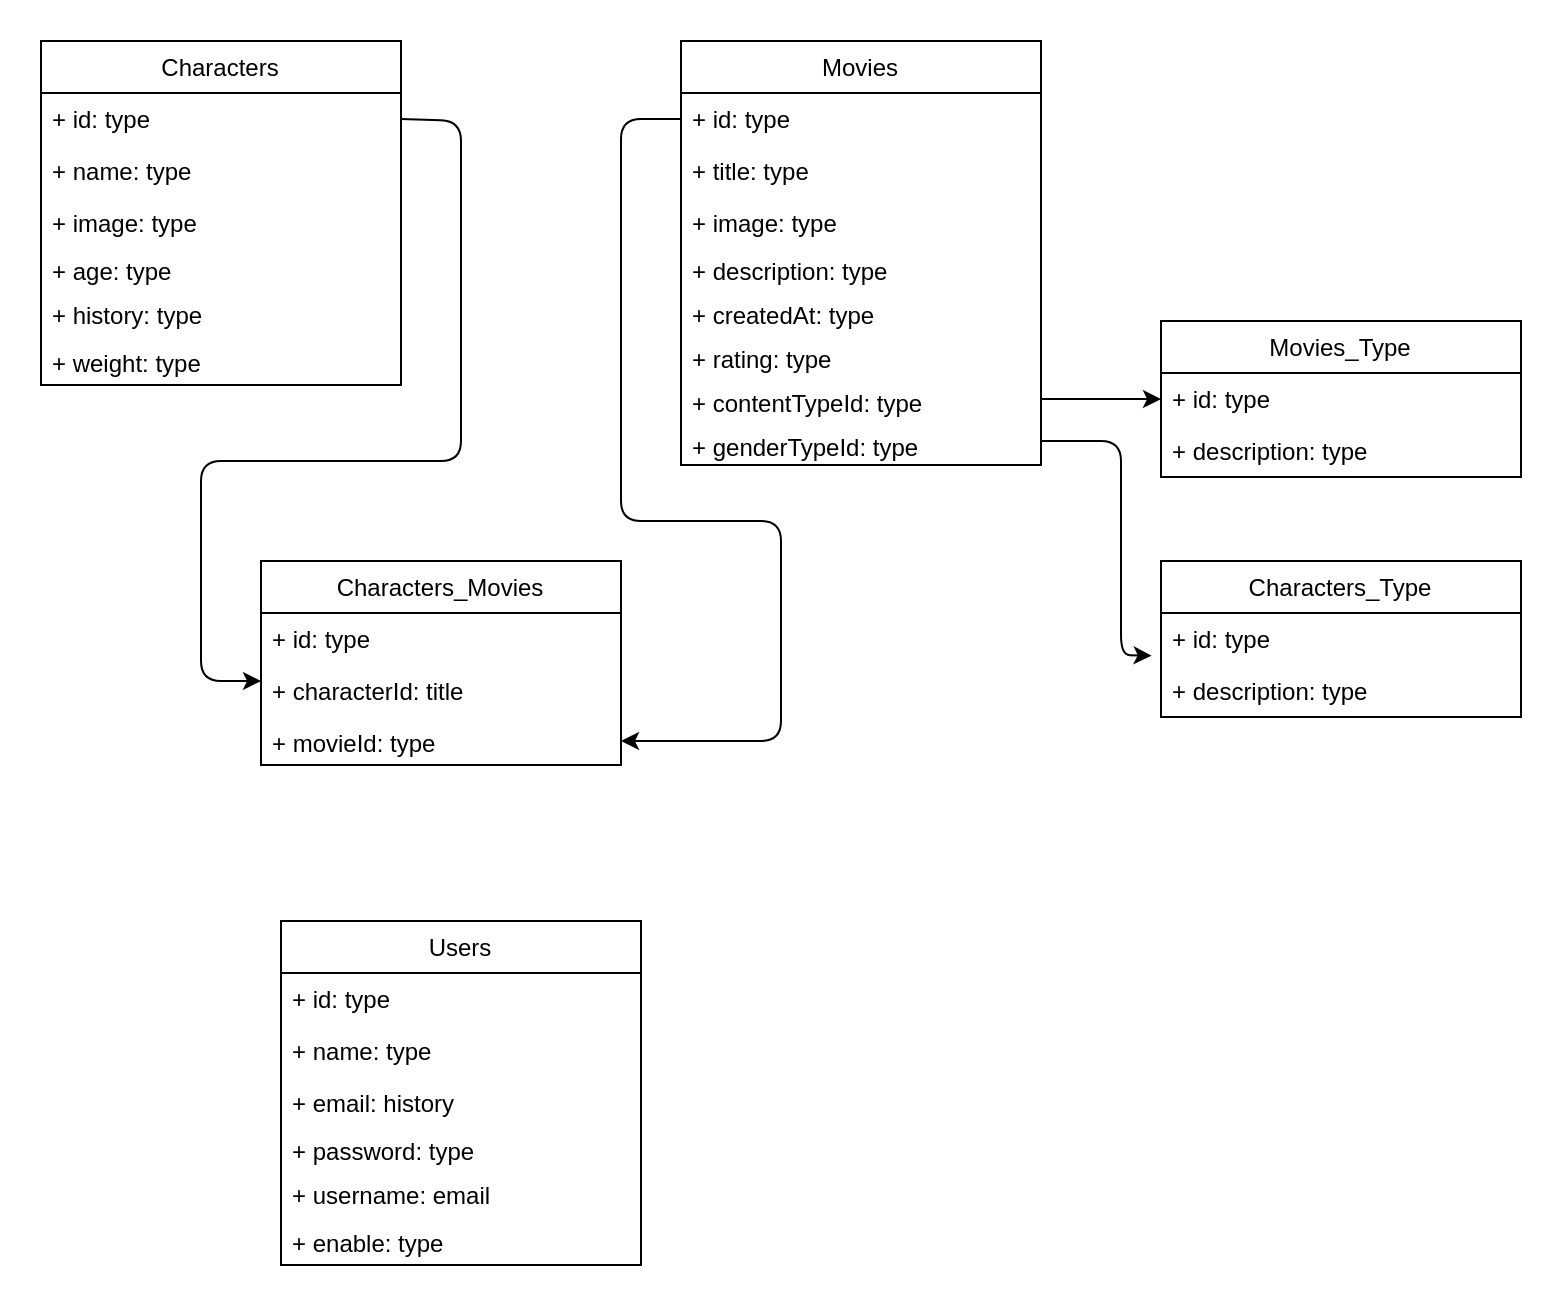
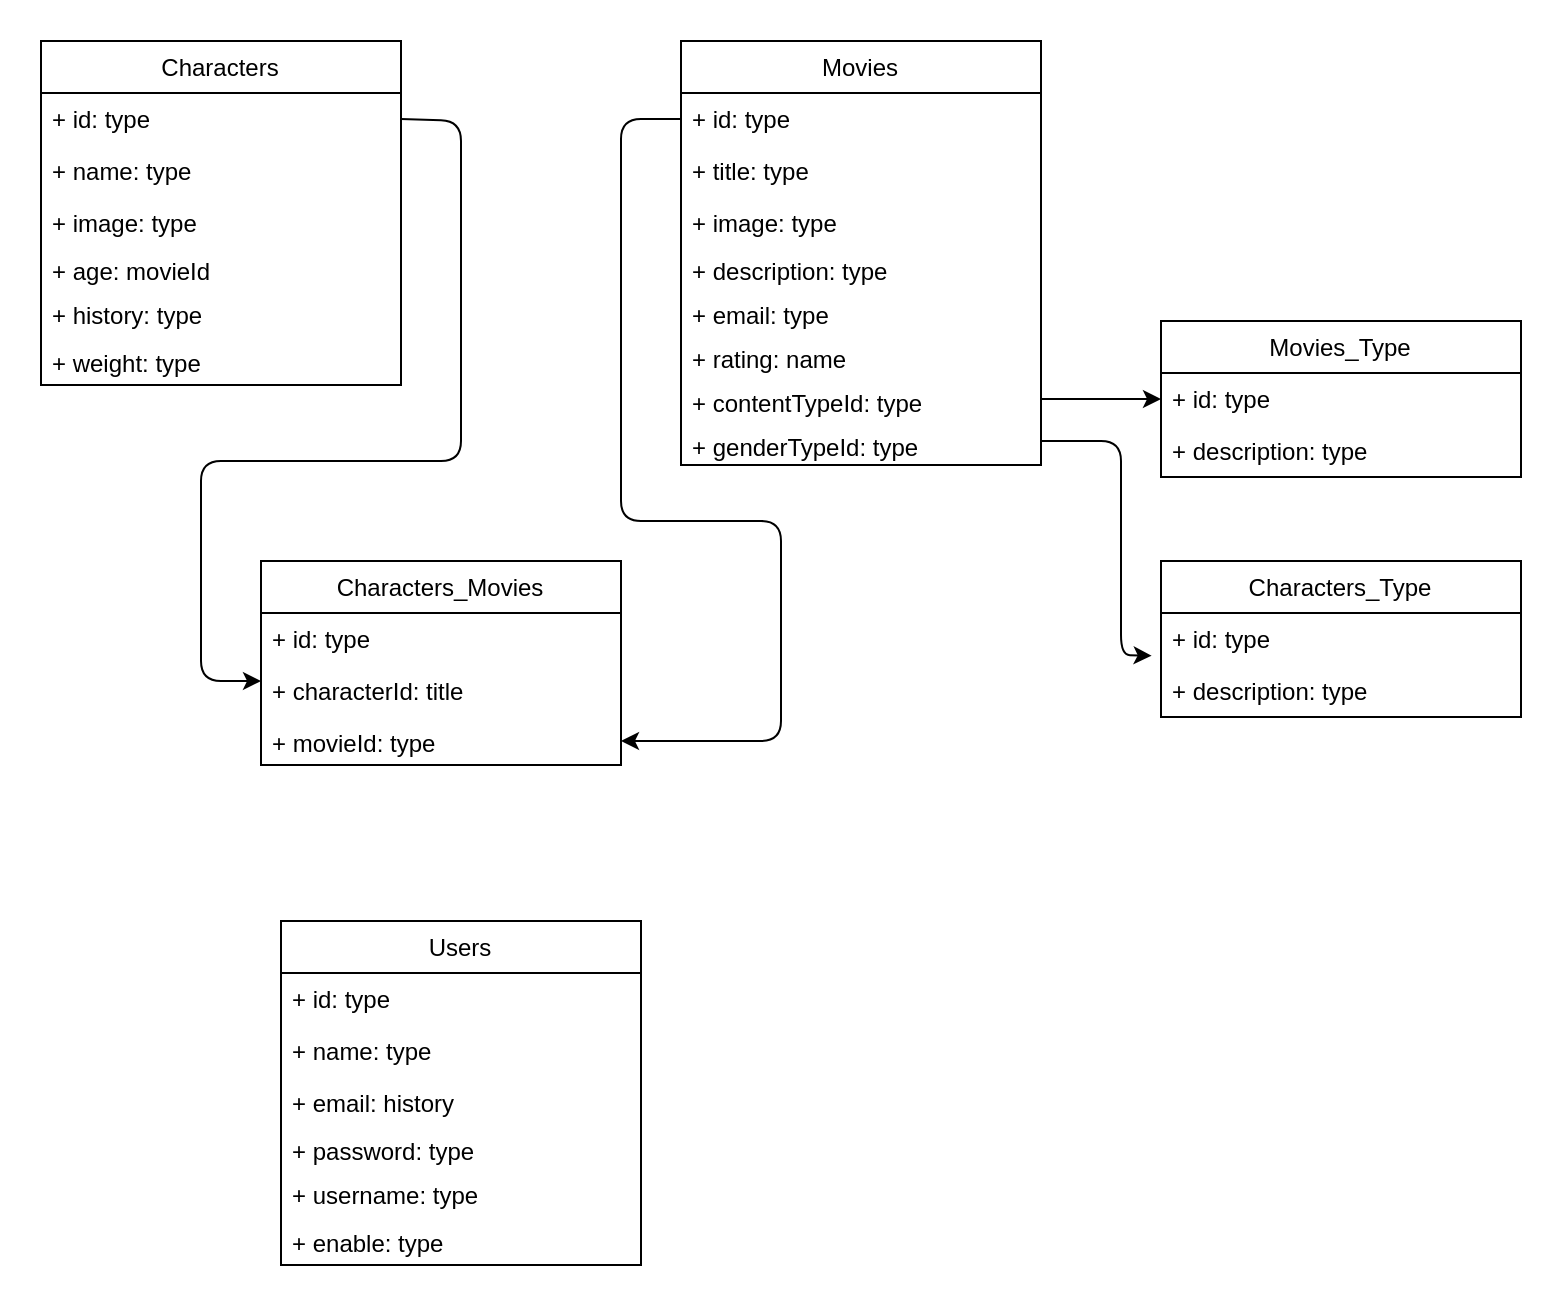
  <mxCell id="0" />
  <mxCell id="1" parent="0" />
  <mxCell id="2" value="Users" style="swimlane;fontStyle=0;childLayout=stackLayout;horizontal=1;startSize=26;fillColor=none;horizontalStack=0;resizeParent=1;resizeParentMax=0;resizeLast=0;collapsible=1;marginBottom=0;" parent="1" vertex="1"><mxGeometry x="140" y="460" width="180" height="172" as="geometry" /></mxCell>
  <mxCell id="3" value="+ id: type" style="text;strokeColor=none;fillColor=none;align=left;verticalAlign=top;spacingLeft=4;spacingRight=4;overflow=hidden;rotatable=0;points=[[0,0.5],[1,0.5]];portConstraint=eastwest;" parent="2" vertex="1"><mxGeometry y="26" width="180" height="26" as="geometry" /></mxCell>
  <mxCell id="4" value="+ name: type" style="text;strokeColor=none;fillColor=none;align=left;verticalAlign=top;spacingLeft=4;spacingRight=4;overflow=hidden;rotatable=0;points=[[0,0.5],[1,0.5]];portConstraint=eastwest;" parent="2" vertex="1"><mxGeometry y="52" width="180" height="26" as="geometry" /></mxCell>
  <mxCell id="5" value="+ email: history&#10;&#10;" style="text;strokeColor=none;fillColor=none;align=left;verticalAlign=top;spacingLeft=4;spacingRight=4;overflow=hidden;rotatable=0;points=[[0,0.5],[1,0.5]];portConstraint=eastwest;" parent="2" vertex="1"><mxGeometry y="78" width="180" height="24" as="geometry" /></mxCell>
  <mxCell id="6" value="+ password: type" style="text;strokeColor=none;fillColor=none;align=left;verticalAlign=top;spacingLeft=4;spacingRight=4;overflow=hidden;rotatable=0;points=[[0,0.5],[1,0.5]];portConstraint=eastwest;" parent="2" vertex="1"><mxGeometry y="102" width="180" height="22" as="geometry" /></mxCell>
- <mxCell id="7" value="+ username: email&#10;&#10;" style="text;strokeColor=none;fillColor=none;align=left;verticalAlign=top;spacingLeft=4;spacingRight=4;overflow=hidden;rotatable=0;points=[[0,0.5],[1,0.5]];portConstraint=eastwest;" parent="2" vertex="1"><mxGeometry y="124" width="180" height="24" as="geometry" /></mxCell>
+ <mxCell id="7" value="+ username: type&#10;&#10;" style="text;strokeColor=none;fillColor=none;align=left;verticalAlign=top;spacingLeft=4;spacingRight=4;overflow=hidden;rotatable=0;points=[[0,0.5],[1,0.5]];portConstraint=eastwest;" parent="2" vertex="1"><mxGeometry y="124" width="180" height="24" as="geometry" /></mxCell>
  <mxCell id="8" value="+ enable: type&#10;&#10;" style="text;strokeColor=none;fillColor=none;align=left;verticalAlign=top;spacingLeft=4;spacingRight=4;overflow=hidden;rotatable=0;points=[[0,0.5],[1,0.5]];portConstraint=eastwest;" parent="2" vertex="1"><mxGeometry y="148" width="180" height="24" as="geometry" /></mxCell>
  <mxCell id="9" value="Characters" style="swimlane;fontStyle=0;childLayout=stackLayout;horizontal=1;startSize=26;fillColor=none;horizontalStack=0;resizeParent=1;resizeParentMax=0;resizeLast=0;collapsible=1;marginBottom=0;" parent="1" vertex="1"><mxGeometry x="20" y="20" width="180" height="172" as="geometry" /></mxCell>
  <mxCell id="10" value="+ id: type" style="text;strokeColor=none;fillColor=none;align=left;verticalAlign=top;spacingLeft=4;spacingRight=4;overflow=hidden;rotatable=0;points=[[0,0.5],[1,0.5]];portConstraint=eastwest;" parent="9" vertex="1"><mxGeometry y="26" width="180" height="26" as="geometry" /></mxCell>
  <mxCell id="11" value="+ name: type" style="text;strokeColor=none;fillColor=none;align=left;verticalAlign=top;spacingLeft=4;spacingRight=4;overflow=hidden;rotatable=0;points=[[0,0.5],[1,0.5]];portConstraint=eastwest;" parent="9" vertex="1"><mxGeometry y="52" width="180" height="26" as="geometry" /></mxCell>
  <mxCell id="12" value="+ image: type&#10;&#10;" style="text;strokeColor=none;fillColor=none;align=left;verticalAlign=top;spacingLeft=4;spacingRight=4;overflow=hidden;rotatable=0;points=[[0,0.5],[1,0.5]];portConstraint=eastwest;" parent="9" vertex="1"><mxGeometry y="78" width="180" height="24" as="geometry" /></mxCell>
- <mxCell id="13" value="+ age: type" style="text;strokeColor=none;fillColor=none;align=left;verticalAlign=top;spacingLeft=4;spacingRight=4;overflow=hidden;rotatable=0;points=[[0,0.5],[1,0.5]];portConstraint=eastwest;" parent="9" vertex="1"><mxGeometry y="102" width="180" height="22" as="geometry" /></mxCell>
+ <mxCell id="13" value="+ age: movieId" style="text;strokeColor=none;fillColor=none;align=left;verticalAlign=top;spacingLeft=4;spacingRight=4;overflow=hidden;rotatable=0;points=[[0,0.5],[1,0.5]];portConstraint=eastwest;" parent="9" vertex="1"><mxGeometry y="102" width="180" height="22" as="geometry" /></mxCell>
  <mxCell id="14" value="+ history: type&#10;&#10;" style="text;strokeColor=none;fillColor=none;align=left;verticalAlign=top;spacingLeft=4;spacingRight=4;overflow=hidden;rotatable=0;points=[[0,0.5],[1,0.5]];portConstraint=eastwest;" parent="9" vertex="1"><mxGeometry y="124" width="180" height="24" as="geometry" /></mxCell>
  <mxCell id="15" value="+ weight: type&#10;&#10;" style="text;strokeColor=none;fillColor=none;align=left;verticalAlign=top;spacingLeft=4;spacingRight=4;overflow=hidden;rotatable=0;points=[[0,0.5],[1,0.5]];portConstraint=eastwest;" parent="9" vertex="1"><mxGeometry y="148" width="180" height="24" as="geometry" /></mxCell>
  <mxCell id="16" value="Movies" style="swimlane;fontStyle=0;childLayout=stackLayout;horizontal=1;startSize=26;fillColor=none;horizontalStack=0;resizeParent=1;resizeParentMax=0;resizeLast=0;collapsible=1;marginBottom=0;" parent="1" vertex="1"><mxGeometry x="340" y="20" width="180" height="212" as="geometry" /></mxCell>
  <mxCell id="17" value="+ id: type" style="text;strokeColor=none;fillColor=none;align=left;verticalAlign=top;spacingLeft=4;spacingRight=4;overflow=hidden;rotatable=0;points=[[0,0.5],[1,0.5]];portConstraint=eastwest;" parent="16" vertex="1"><mxGeometry y="26" width="180" height="26" as="geometry" /></mxCell>
  <mxCell id="18" value="+ title: type" style="text;strokeColor=none;fillColor=none;align=left;verticalAlign=top;spacingLeft=4;spacingRight=4;overflow=hidden;rotatable=0;points=[[0,0.5],[1,0.5]];portConstraint=eastwest;" parent="16" vertex="1"><mxGeometry y="52" width="180" height="26" as="geometry" /></mxCell>
  <mxCell id="19" value="+ image: type&#10;&#10;" style="text;strokeColor=none;fillColor=none;align=left;verticalAlign=top;spacingLeft=4;spacingRight=4;overflow=hidden;rotatable=0;points=[[0,0.5],[1,0.5]];portConstraint=eastwest;" parent="16" vertex="1"><mxGeometry y="78" width="180" height="24" as="geometry" /></mxCell>
  <mxCell id="20" value="+ description: type" style="text;strokeColor=none;fillColor=none;align=left;verticalAlign=top;spacingLeft=4;spacingRight=4;overflow=hidden;rotatable=0;points=[[0,0.5],[1,0.5]];portConstraint=eastwest;" parent="16" vertex="1"><mxGeometry y="102" width="180" height="22" as="geometry" /></mxCell>
- <mxCell id="21" value="+ createdAt: type" style="text;strokeColor=none;fillColor=none;align=left;verticalAlign=top;spacingLeft=4;spacingRight=4;overflow=hidden;rotatable=0;points=[[0,0.5],[1,0.5]];portConstraint=eastwest;" parent="16" vertex="1"><mxGeometry y="124" width="180" height="22" as="geometry" /></mxCell>
- <mxCell id="22" value="+ rating: type" style="text;strokeColor=none;fillColor=none;align=left;verticalAlign=top;spacingLeft=4;spacingRight=4;overflow=hidden;rotatable=0;points=[[0,0.5],[1,0.5]];portConstraint=eastwest;" parent="16" vertex="1"><mxGeometry y="146" width="180" height="22" as="geometry" /></mxCell>
+ <mxCell id="21" value="+ email: type" style="text;strokeColor=none;fillColor=none;align=left;verticalAlign=top;spacingLeft=4;spacingRight=4;overflow=hidden;rotatable=0;points=[[0,0.5],[1,0.5]];portConstraint=eastwest;" parent="16" vertex="1"><mxGeometry y="124" width="180" height="22" as="geometry" /></mxCell>
+ <mxCell id="22" value="+ rating: name" style="text;strokeColor=none;fillColor=none;align=left;verticalAlign=top;spacingLeft=4;spacingRight=4;overflow=hidden;rotatable=0;points=[[0,0.5],[1,0.5]];portConstraint=eastwest;" parent="16" vertex="1"><mxGeometry y="146" width="180" height="22" as="geometry" /></mxCell>
  <mxCell id="23" value="+ contentTypeId: type" style="text;strokeColor=none;fillColor=none;align=left;verticalAlign=top;spacingLeft=4;spacingRight=4;overflow=hidden;rotatable=0;points=[[0,0.5],[1,0.5]];portConstraint=eastwest;" parent="16" vertex="1"><mxGeometry y="168" width="180" height="22" as="geometry" /></mxCell>
  <mxCell id="24" value="+ genderTypeId: type" style="text;strokeColor=none;fillColor=none;align=left;verticalAlign=top;spacingLeft=4;spacingRight=4;overflow=hidden;rotatable=0;points=[[0,0.5],[1,0.5]];portConstraint=eastwest;" parent="16" vertex="1"><mxGeometry y="190" width="180" height="22" as="geometry" /></mxCell>
  <mxCell id="25" value="Characters_Movies" style="swimlane;fontStyle=0;childLayout=stackLayout;horizontal=1;startSize=26;fillColor=none;horizontalStack=0;resizeParent=1;resizeParentMax=0;resizeLast=0;collapsible=1;marginBottom=0;" parent="1" vertex="1"><mxGeometry x="130" y="280" width="180" height="102" as="geometry" /></mxCell>
  <mxCell id="26" value="+ id: type" style="text;strokeColor=none;fillColor=none;align=left;verticalAlign=top;spacingLeft=4;spacingRight=4;overflow=hidden;rotatable=0;points=[[0,0.5],[1,0.5]];portConstraint=eastwest;" parent="25" vertex="1"><mxGeometry y="26" width="180" height="26" as="geometry" /></mxCell>
  <mxCell id="27" value="+ characterId: title" style="text;strokeColor=none;fillColor=none;align=left;verticalAlign=top;spacingLeft=4;spacingRight=4;overflow=hidden;rotatable=0;points=[[0,0.5],[1,0.5]];portConstraint=eastwest;" parent="25" vertex="1"><mxGeometry y="52" width="180" height="26" as="geometry" /></mxCell>
  <mxCell id="28" value="+ movieId: type&#10;&#10;" style="text;strokeColor=none;fillColor=none;align=left;verticalAlign=top;spacingLeft=4;spacingRight=4;overflow=hidden;rotatable=0;points=[[0,0.5],[1,0.5]];portConstraint=eastwest;" parent="25" vertex="1"><mxGeometry y="78" width="180" height="24" as="geometry" /></mxCell>
  <mxCell id="29" value="" style="endArrow=classic;html=1;exitX=1;exitY=0.5;exitDx=0;exitDy=0;" parent="1" source="10" edge="1"><mxGeometry width="50" height="50" relative="1" as="geometry"><mxPoint x="140" y="190" as="sourcePoint" /><mxPoint x="130" y="340" as="targetPoint" /><Array as="points"><mxPoint x="230" y="60" /><mxPoint x="230" y="230" /><mxPoint x="100" y="230" /><mxPoint x="100" y="340" /></Array></mxGeometry></mxCell>
  <mxCell id="30" value="" style="endArrow=classic;html=1;exitX=0;exitY=0.5;exitDx=0;exitDy=0;entryX=1;entryY=0.5;entryDx=0;entryDy=0;" parent="1" source="17" target="28" edge="1"><mxGeometry width="50" height="50" relative="1" as="geometry"><mxPoint x="140" y="190" as="sourcePoint" /><mxPoint x="190" y="140" as="targetPoint" /><Array as="points"><mxPoint x="310" y="59" /><mxPoint x="310" y="260" /><mxPoint x="390" y="260" /><mxPoint x="390" y="370" /></Array></mxGeometry></mxCell>
  <mxCell id="31" value="Movies_Type" style="swimlane;fontStyle=0;childLayout=stackLayout;horizontal=1;startSize=26;fillColor=none;horizontalStack=0;resizeParent=1;resizeParentMax=0;resizeLast=0;collapsible=1;marginBottom=0;" parent="1" vertex="1"><mxGeometry x="580" y="160" width="180" height="78" as="geometry" /></mxCell>
  <mxCell id="32" value="+ id: type" style="text;strokeColor=none;fillColor=none;align=left;verticalAlign=top;spacingLeft=4;spacingRight=4;overflow=hidden;rotatable=0;points=[[0,0.5],[1,0.5]];portConstraint=eastwest;" parent="31" vertex="1"><mxGeometry y="26" width="180" height="26" as="geometry" /></mxCell>
  <mxCell id="33" value="+ description: type" style="text;strokeColor=none;fillColor=none;align=left;verticalAlign=top;spacingLeft=4;spacingRight=4;overflow=hidden;rotatable=0;points=[[0,0.5],[1,0.5]];portConstraint=eastwest;" parent="31" vertex="1"><mxGeometry y="52" width="180" height="26" as="geometry" /></mxCell>
  <mxCell id="34" value="Characters_Type" style="swimlane;fontStyle=0;childLayout=stackLayout;horizontal=1;startSize=26;fillColor=none;horizontalStack=0;resizeParent=1;resizeParentMax=0;resizeLast=0;collapsible=1;marginBottom=0;" parent="1" vertex="1"><mxGeometry x="580" y="280" width="180" height="78" as="geometry" /></mxCell>
  <mxCell id="35" value="+ id: type" style="text;strokeColor=none;fillColor=none;align=left;verticalAlign=top;spacingLeft=4;spacingRight=4;overflow=hidden;rotatable=0;points=[[0,0.5],[1,0.5]];portConstraint=eastwest;" parent="34" vertex="1"><mxGeometry y="26" width="180" height="26" as="geometry" /></mxCell>
  <mxCell id="36" value="+ description: type" style="text;strokeColor=none;fillColor=none;align=left;verticalAlign=top;spacingLeft=4;spacingRight=4;overflow=hidden;rotatable=0;points=[[0,0.5],[1,0.5]];portConstraint=eastwest;" parent="34" vertex="1"><mxGeometry y="52" width="180" height="26" as="geometry" /></mxCell>
  <mxCell id="37" value="" style="endArrow=classic;html=1;entryX=0;entryY=0.5;entryDx=0;entryDy=0;exitX=1;exitY=0.5;exitDx=0;exitDy=0;" parent="1" source="23" target="32" edge="1"><mxGeometry width="50" height="50" relative="1" as="geometry"><mxPoint x="500" y="190" as="sourcePoint" /><mxPoint x="550" y="140" as="targetPoint" /></mxGeometry></mxCell>
  <mxCell id="38" value="" style="endArrow=classic;html=1;entryX=-0.026;entryY=0.821;entryDx=0;entryDy=0;exitX=1;exitY=0.455;exitDx=0;exitDy=0;exitPerimeter=0;entryPerimeter=0;" parent="1" source="24" target="35" edge="1"><mxGeometry width="50" height="50" relative="1" as="geometry"><mxPoint x="530" y="209" as="sourcePoint" /><mxPoint x="590" y="209" as="targetPoint" /><Array as="points"><mxPoint x="560" y="220" /><mxPoint x="560" y="327" /></Array></mxGeometry></mxCell>
